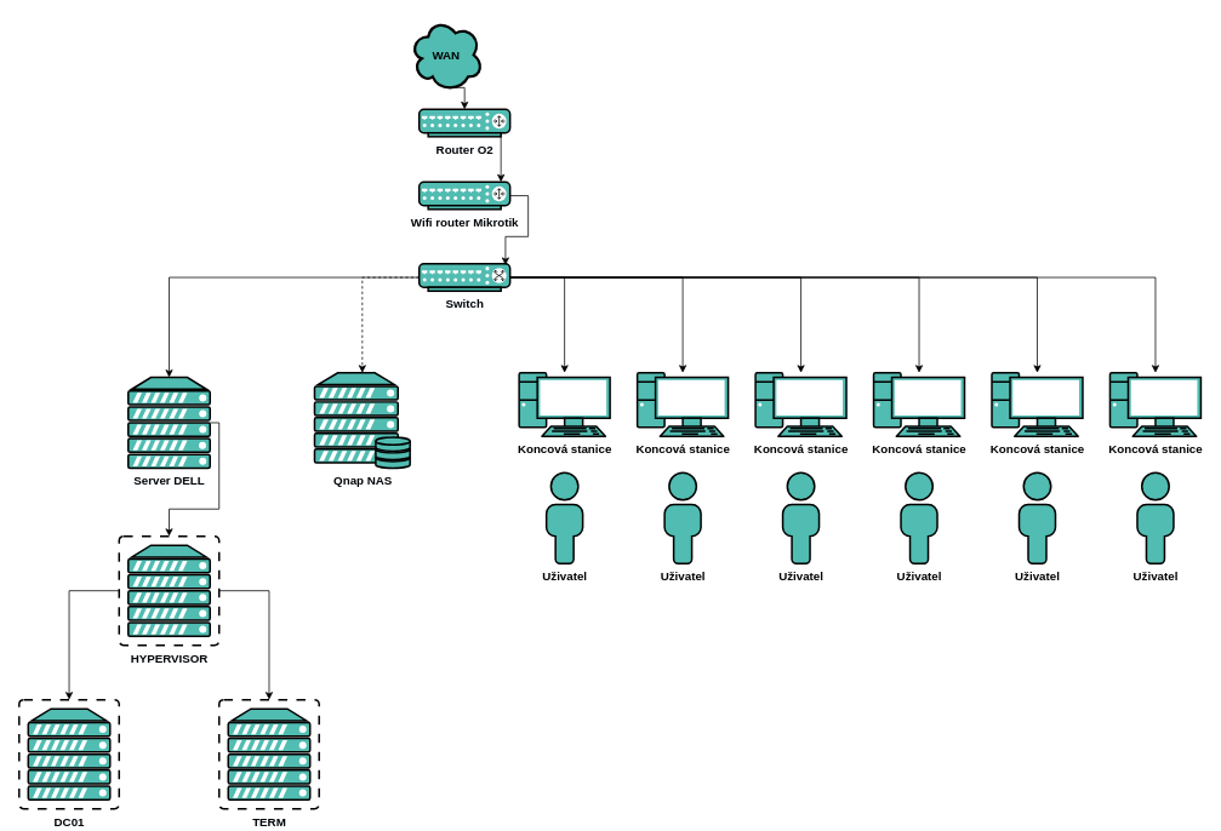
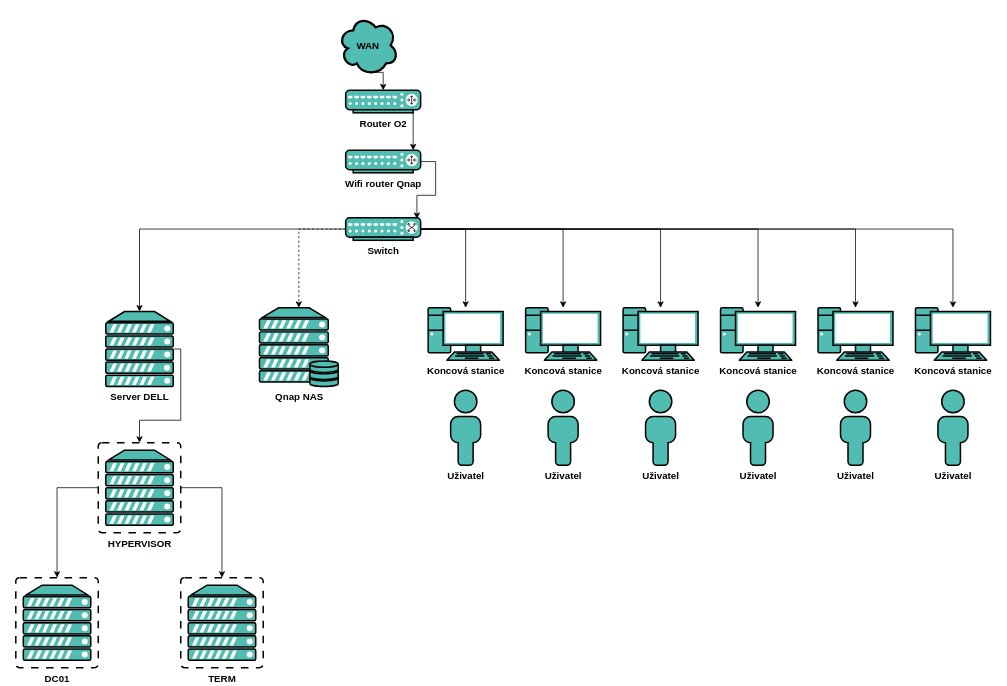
  <mxCell id="0" />
  <mxCell id="1" parent="0" />
  <mxCell id="2" value="WAN" style="ellipse;shape=cloud;fillColor=light-dark(#51bcb1, #ededed);strokeColor=light-dark(#000000, #18746a);strokeWidth=3;perimeterSpacing=0;shadow=0;fontColor=default;fontStyle=1;fontSize=13;labelBackgroundColor=none;labelBorderColor=none;textShadow=0;whiteSpace=wrap;html=1;" vertex="1" parent="1"><mxGeometry x="450" y="20" width="80" height="80" as="geometry" /></mxCell>
  <mxCell id="3" style="edgeStyle=orthogonalEdgeStyle;rounded=0;orthogonalLoop=1;jettySize=auto;html=1;" edge="1" parent="1" source="4" target="16"><mxGeometry relative="1" as="geometry"><Array as="points"><mxPoint x="550" y="190" /><mxPoint x="550" y="190" /></Array></mxGeometry></mxCell>
  <mxCell id="4" value="Router O2" style="fontColor=#000509;verticalAlign=top;verticalLabelPosition=bottom;labelPosition=center;align=center;html=1;outlineConnect=0;fillColor=#51BCB1;strokeColor=light-dark(#000000, #6b81ac);gradientColor=none;gradientDirection=north;strokeWidth=3;shape=mxgraph.networks.router;fontSize=13;fontStyle=1" vertex="1" parent="1"><mxGeometry x="460" y="120" width="100" height="30" as="geometry" /></mxCell>
  <mxCell id="5" value="Server DELL" style="fontColor=#000509;verticalAlign=top;verticalLabelPosition=bottom;labelPosition=center;align=center;html=1;outlineConnect=0;fillColor=#51BCB1;strokeColor=light-dark(#000000, #6b81ac);gradientColor=none;gradientDirection=north;strokeWidth=3;shape=mxgraph.networks.server;fontSize=13;fontStyle=1" vertex="1" parent="1"><mxGeometry x="140" y="415" width="90" height="100" as="geometry" /></mxCell>
  <mxCell id="6" value="Qnap NAS" style="fontColor=#000509;verticalAlign=top;verticalLabelPosition=bottom;labelPosition=center;align=center;html=1;outlineConnect=0;fillColor=#51BCB1;strokeColor=light-dark(#000000, #6b81ac);gradientColor=none;gradientDirection=north;strokeWidth=3;shape=mxgraph.networks.server_storage;fontSize=13;fontStyle=1" vertex="1" parent="1"><mxGeometry x="345" y="410" width="105" height="105" as="geometry" /></mxCell>
  <mxCell id="7" style="edgeStyle=orthogonalEdgeStyle;rounded=0;orthogonalLoop=1;jettySize=auto;html=1;" edge="1" parent="1" source="15" target="23"><mxGeometry relative="1" as="geometry" /></mxCell>
  <mxCell id="8" style="edgeStyle=orthogonalEdgeStyle;rounded=0;orthogonalLoop=1;jettySize=auto;html=1;" edge="1" parent="1" source="15" target="25"><mxGeometry relative="1" as="geometry" /></mxCell>
  <mxCell id="9" style="edgeStyle=orthogonalEdgeStyle;rounded=0;orthogonalLoop=1;jettySize=auto;html=1;" edge="1" parent="1" source="15" target="27"><mxGeometry relative="1" as="geometry" /></mxCell>
  <mxCell id="10" style="edgeStyle=orthogonalEdgeStyle;rounded=0;orthogonalLoop=1;jettySize=auto;html=1;" edge="1" parent="1" source="15" target="29"><mxGeometry relative="1" as="geometry" /></mxCell>
  <mxCell id="11" style="edgeStyle=orthogonalEdgeStyle;rounded=0;orthogonalLoop=1;jettySize=auto;html=1;" edge="1" parent="1" source="15" target="31"><mxGeometry relative="1" as="geometry" /></mxCell>
  <mxCell id="12" style="edgeStyle=orthogonalEdgeStyle;rounded=0;orthogonalLoop=1;jettySize=auto;html=1;" edge="1" parent="1" source="15" target="33"><mxGeometry relative="1" as="geometry" /></mxCell>
  <mxCell id="13" style="edgeStyle=orthogonalEdgeStyle;rounded=0;orthogonalLoop=1;jettySize=auto;html=1;dashed=1;" edge="1" parent="1" source="15" target="6"><mxGeometry relative="1" as="geometry" /></mxCell>
  <mxCell id="14" style="edgeStyle=orthogonalEdgeStyle;rounded=0;orthogonalLoop=1;jettySize=auto;html=1;" edge="1" parent="1" source="15" target="5"><mxGeometry relative="1" as="geometry" /></mxCell>
  <mxCell id="15" value="Switch" style="fontColor=#000509;verticalAlign=top;verticalLabelPosition=bottom;labelPosition=center;align=center;html=1;outlineConnect=0;fillColor=#51BCB1;strokeColor=light-dark(#000000, #6b81ac);gradientColor=none;gradientDirection=north;strokeWidth=3;shape=mxgraph.networks.switch;fontSize=13;fontStyle=1" vertex="1" parent="1"><mxGeometry x="460" y="290" width="100" height="30" as="geometry" /></mxCell>
- <mxCell id="16" value="Wifi router Mikrotik" style="fontColor=#000509;verticalAlign=top;verticalLabelPosition=bottom;labelPosition=center;align=center;html=1;outlineConnect=0;fillColor=#51BCB1;strokeColor=light-dark(#000000, #6b81ac);gradientColor=none;gradientDirection=north;strokeWidth=3;shape=mxgraph.networks.router;fontSize=13;fontStyle=1" vertex="1" parent="1"><mxGeometry x="460" y="200" width="100" height="30" as="geometry" /></mxCell>
+ <mxCell id="16" value="Wifi router Qnap" style="fontColor=#000509;verticalAlign=top;verticalLabelPosition=bottom;labelPosition=center;align=center;html=1;outlineConnect=0;fillColor=#51BCB1;strokeColor=light-dark(#000000, #6b81ac);gradientColor=none;gradientDirection=north;strokeWidth=3;shape=mxgraph.networks.router;fontSize=13;fontStyle=1" vertex="1" parent="1"><mxGeometry x="460" y="200" width="100" height="30" as="geometry" /></mxCell>
  <mxCell id="17" style="edgeStyle=orthogonalEdgeStyle;rounded=0;orthogonalLoop=1;jettySize=auto;html=1;" edge="1" parent="1" source="19" target="20"><mxGeometry relative="1" as="geometry"><Array as="points"><mxPoint x="75" y="650" /></Array></mxGeometry></mxCell>
  <mxCell id="18" style="edgeStyle=orthogonalEdgeStyle;rounded=0;orthogonalLoop=1;jettySize=auto;html=1;" edge="1" parent="1" source="19" target="21"><mxGeometry relative="1" as="geometry"><Array as="points"><mxPoint x="295" y="650" /></Array></mxGeometry></mxCell>
  <mxCell id="19" value="HYPERVISOR" style="fontColor=#000509;verticalAlign=top;verticalLabelPosition=bottom;labelPosition=center;align=center;html=1;outlineConnect=0;fillColor=#51BCB1;strokeColor=light-dark(#000000, #6b81ac);gradientColor=none;gradientDirection=north;strokeWidth=3;shape=mxgraph.networks.virtual_server;fontSize=13;fontStyle=1" vertex="1" parent="1"><mxGeometry x="130" y="590" width="110" height="120" as="geometry" /></mxCell>
  <mxCell id="20" value="DC01" style="fontColor=#000509;verticalAlign=top;verticalLabelPosition=bottom;labelPosition=center;align=center;html=1;outlineConnect=0;fillColor=#51BCB1;strokeColor=light-dark(#000000, #6b81ac);gradientColor=none;gradientDirection=north;strokeWidth=3;shape=mxgraph.networks.virtual_server;fontSize=13;fontStyle=1" vertex="1" parent="1"><mxGeometry x="20" y="770" width="110" height="120" as="geometry" /></mxCell>
  <mxCell id="21" value="TERM" style="fontColor=#000509;verticalAlign=top;verticalLabelPosition=bottom;labelPosition=center;align=center;html=1;outlineConnect=0;fillColor=#51BCB1;strokeColor=light-dark(#000000, #6b81ac);gradientColor=none;gradientDirection=north;strokeWidth=3;shape=mxgraph.networks.virtual_server;fontSize=13;fontStyle=1" vertex="1" parent="1"><mxGeometry x="240" y="770" width="110" height="120" as="geometry" /></mxCell>
  <mxCell id="22" value="Uživatel" style="fontColor=#000000;verticalAlign=top;verticalLabelPosition=bottom;labelPosition=center;align=center;html=1;outlineConnect=0;fillColor=#51BCB1;strokeColor=light-dark(#000000, #6b81ac);gradientColor=none;gradientDirection=north;strokeWidth=3;shape=mxgraph.networks.user_male;fontSize=13;fontStyle=1" vertex="1" parent="1"><mxGeometry x="600" y="520" width="40" height="100" as="geometry" /></mxCell>
  <mxCell id="23" value="Koncová stanice" style="fontColor=#000000;verticalAlign=top;verticalLabelPosition=bottom;labelPosition=center;align=center;html=1;outlineConnect=0;fillColor=#51BCB1;strokeColor=#020304;gradientColor=none;gradientDirection=north;strokeWidth=3;shape=mxgraph.networks.pc;fontStyle=1;fontSize=13;" vertex="1" parent="1"><mxGeometry x="570" y="410" width="100" height="70" as="geometry" /></mxCell>
  <mxCell id="24" value="Uživatel" style="fontColor=#000000;verticalAlign=top;verticalLabelPosition=bottom;labelPosition=center;align=center;html=1;outlineConnect=0;fillColor=#51BCB1;strokeColor=light-dark(#000000, #6b81ac);gradientColor=none;gradientDirection=north;strokeWidth=3;shape=mxgraph.networks.user_male;fontSize=13;fontStyle=1" vertex="1" parent="1"><mxGeometry x="730" y="520" width="40" height="100" as="geometry" /></mxCell>
  <mxCell id="25" value="Koncová stanice" style="fontColor=#000000;verticalAlign=top;verticalLabelPosition=bottom;labelPosition=center;align=center;html=1;outlineConnect=0;fillColor=#51BCB1;strokeColor=#020304;gradientColor=none;gradientDirection=north;strokeWidth=3;shape=mxgraph.networks.pc;fontStyle=1;fontSize=13;" vertex="1" parent="1"><mxGeometry x="700" y="410" width="100" height="70" as="geometry" /></mxCell>
  <mxCell id="26" value="Uživatel" style="fontColor=#000000;verticalAlign=top;verticalLabelPosition=bottom;labelPosition=center;align=center;html=1;outlineConnect=0;fillColor=#51BCB1;strokeColor=light-dark(#000000, #6b81ac);gradientColor=none;gradientDirection=north;strokeWidth=3;shape=mxgraph.networks.user_male;fontSize=13;fontStyle=1" vertex="1" parent="1"><mxGeometry x="860" y="520" width="40" height="100" as="geometry" /></mxCell>
  <mxCell id="27" value="Koncová stanice" style="fontColor=#000000;verticalAlign=top;verticalLabelPosition=bottom;labelPosition=center;align=center;html=1;outlineConnect=0;fillColor=#51BCB1;strokeColor=#020304;gradientColor=none;gradientDirection=north;strokeWidth=3;shape=mxgraph.networks.pc;fontStyle=1;fontSize=13;" vertex="1" parent="1"><mxGeometry x="830" y="410" width="100" height="70" as="geometry" /></mxCell>
  <mxCell id="28" value="Uživatel" style="fontColor=#000000;verticalAlign=top;verticalLabelPosition=bottom;labelPosition=center;align=center;html=1;outlineConnect=0;fillColor=#51BCB1;strokeColor=light-dark(#000000, #6b81ac);gradientColor=none;gradientDirection=north;strokeWidth=3;shape=mxgraph.networks.user_male;fontSize=13;fontStyle=1" vertex="1" parent="1"><mxGeometry x="990" y="520" width="40" height="100" as="geometry" /></mxCell>
  <mxCell id="29" value="Koncová stanice" style="fontColor=#000000;verticalAlign=top;verticalLabelPosition=bottom;labelPosition=center;align=center;html=1;outlineConnect=0;fillColor=#51BCB1;strokeColor=#020304;gradientColor=none;gradientDirection=north;strokeWidth=3;shape=mxgraph.networks.pc;fontStyle=1;fontSize=13;" vertex="1" parent="1"><mxGeometry x="960" y="410" width="100" height="70" as="geometry" /></mxCell>
  <mxCell id="30" value="Uživatel" style="fontColor=#000000;verticalAlign=top;verticalLabelPosition=bottom;labelPosition=center;align=center;html=1;outlineConnect=0;fillColor=#51BCB1;strokeColor=light-dark(#000000, #6b81ac);gradientColor=none;gradientDirection=north;strokeWidth=3;shape=mxgraph.networks.user_male;fontSize=13;fontStyle=1" vertex="1" parent="1"><mxGeometry x="1120" y="520" width="40" height="100" as="geometry" /></mxCell>
  <mxCell id="31" value="Koncová stanice" style="fontColor=#000000;verticalAlign=top;verticalLabelPosition=bottom;labelPosition=center;align=center;html=1;outlineConnect=0;fillColor=#51BCB1;strokeColor=#020304;gradientColor=none;gradientDirection=north;strokeWidth=3;shape=mxgraph.networks.pc;fontStyle=1;fontSize=13;" vertex="1" parent="1"><mxGeometry x="1090" y="410" width="100" height="70" as="geometry" /></mxCell>
  <mxCell id="32" value="Uživatel" style="fontColor=#000000;verticalAlign=top;verticalLabelPosition=bottom;labelPosition=center;align=center;html=1;outlineConnect=0;fillColor=#51BCB1;strokeColor=light-dark(#000000, #6b81ac);gradientColor=none;gradientDirection=north;strokeWidth=3;shape=mxgraph.networks.user_male;fontSize=13;fontStyle=1" vertex="1" parent="1"><mxGeometry x="1250" y="520" width="40" height="100" as="geometry" /></mxCell>
  <mxCell id="33" value="Koncová stanice" style="fontColor=#000000;verticalAlign=top;verticalLabelPosition=bottom;labelPosition=center;align=center;html=1;outlineConnect=0;fillColor=#51BCB1;strokeColor=#020304;gradientColor=none;gradientDirection=north;strokeWidth=3;shape=mxgraph.networks.pc;fontStyle=1;fontSize=13;" vertex="1" parent="1"><mxGeometry x="1220" y="410" width="100" height="70" as="geometry" /></mxCell>
  <mxCell id="34" style="edgeStyle=orthogonalEdgeStyle;rounded=0;orthogonalLoop=1;jettySize=auto;html=1;entryX=0.95;entryY=0.05;entryDx=0;entryDy=0;entryPerimeter=0;" edge="1" parent="1" source="16" target="15"><mxGeometry relative="1" as="geometry"><Array as="points"><mxPoint x="580" y="215" /><mxPoint x="580" y="260" /><mxPoint x="555" y="260" /></Array></mxGeometry></mxCell>
  <mxCell id="35" style="edgeStyle=orthogonalEdgeStyle;rounded=0;orthogonalLoop=1;jettySize=auto;html=1;exitX=0.55;exitY=0.95;exitDx=0;exitDy=0;exitPerimeter=0;entryX=0.5;entryY=0;entryDx=0;entryDy=0;entryPerimeter=0;" edge="1" parent="1" source="2" target="4"><mxGeometry relative="1" as="geometry" /></mxCell>
  <mxCell id="36" style="edgeStyle=orthogonalEdgeStyle;rounded=0;orthogonalLoop=1;jettySize=auto;html=1;entryX=0.5;entryY=0;entryDx=0;entryDy=0;entryPerimeter=0;" edge="1" parent="1" source="5" target="19"><mxGeometry relative="1" as="geometry"><Array as="points"><mxPoint x="240" y="465" /><mxPoint x="240" y="560" /><mxPoint x="185" y="560" /></Array></mxGeometry></mxCell>
